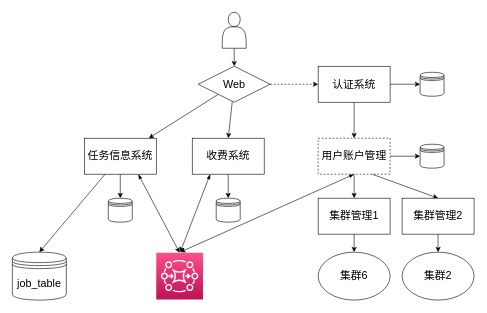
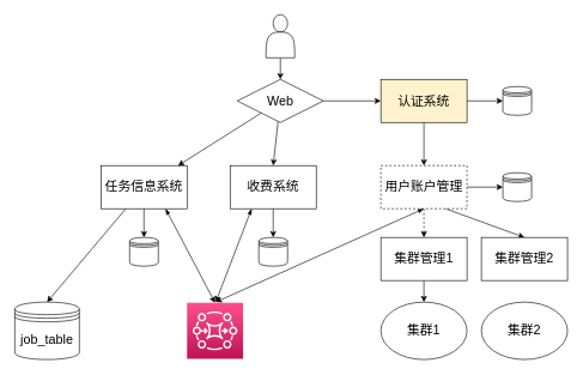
  <mxCell id="0" />
  <mxCell id="1" parent="0" />
  <mxCell id="2" value="" style="edgeStyle=none;html=1;" edge="1" parent="1" source="3" target="11"><mxGeometry relative="1" as="geometry" /></mxCell>
  <mxCell id="3" value="" style="shape=actor;whiteSpace=wrap;html=1;" vertex="1" parent="1"><mxGeometry x="370" y="20" width="40" height="60" as="geometry" /></mxCell>
  <mxCell id="4" style="edgeStyle=none;html=1;entryX=0.5;entryY=0;entryDx=0;entryDy=0;fontSize=18;" edge="1" parent="1" source="7" target="23"><mxGeometry relative="1" as="geometry" /></mxCell>
  <mxCell id="5" style="edgeStyle=none;html=1;fontSize=18;" edge="1" parent="1" source="7" target="24"><mxGeometry relative="1" as="geometry" /></mxCell>
  <mxCell id="6" style="html=1;exitX=0.75;exitY=1;exitDx=0;exitDy=0;entryX=0.5;entryY=0;entryDx=0;entryDy=0;entryPerimeter=0;startArrow=blockThin;startFill=1;" edge="1" parent="1" source="7" target="34"><mxGeometry relative="1" as="geometry" /></mxCell>
  <mxCell id="7" value="任务信息系统" style="whiteSpace=wrap;html=1;fontSize=18;" vertex="1" parent="1"><mxGeometry x="140" y="230" width="120" height="60" as="geometry" /></mxCell>
- <mxCell id="8" style="edgeStyle=none;html=1;fontSize=18;dashed=1;" edge="1" parent="1" source="11" target="22"><mxGeometry relative="1" as="geometry" /></mxCell>
+ <mxCell id="8" style="edgeStyle=none;html=1;fontSize=18;" edge="1" parent="1" source="11" target="22"><mxGeometry relative="1" as="geometry" /></mxCell>
  <mxCell id="9" style="edgeStyle=none;html=1;fontSize=18;" edge="1" parent="1" source="11" target="7"><mxGeometry relative="1" as="geometry" /></mxCell>
  <mxCell id="10" style="edgeStyle=none;html=1;entryX=0.5;entryY=0;entryDx=0;entryDy=0;fontSize=18;" edge="1" parent="1" source="11" target="14"><mxGeometry relative="1" as="geometry" /></mxCell>
  <mxCell id="11" value="Web&lt;br style=&quot;font-size: 18px;&quot;&gt;" style="rhombus;whiteSpace=wrap;html=1;fontSize=18;" vertex="1" parent="1"><mxGeometry x="330" y="110" width="120" height="60" as="geometry" /></mxCell>
  <mxCell id="12" style="edgeStyle=none;html=1;exitX=0.5;exitY=1;exitDx=0;exitDy=0;entryX=0.5;entryY=0;entryDx=0;entryDy=0;fontSize=18;" edge="1" parent="1" source="14" target="25"><mxGeometry relative="1" as="geometry" /></mxCell>
  <mxCell id="13" style="edgeStyle=none;html=1;exitX=0.25;exitY=1;exitDx=0;exitDy=0;startArrow=blockThin;startFill=1;" edge="1" parent="1" source="14"><mxGeometry relative="1" as="geometry"><mxPoint x="300" y="420" as="targetPoint" /></mxGeometry></mxCell>
  <mxCell id="14" value="&lt;font style=&quot;font-size: 18px&quot;&gt;收费系统&lt;/font&gt;" style="whiteSpace=wrap;html=1;" vertex="1" parent="1"><mxGeometry x="320" y="230" width="120" height="60" as="geometry" /></mxCell>
  <mxCell id="15" style="edgeStyle=none;html=1;fontSize=18;" edge="1" parent="1" source="19" target="26"><mxGeometry relative="1" as="geometry" /></mxCell>
- <mxCell id="16" style="edgeStyle=none;html=1;entryX=0.5;entryY=0;entryDx=0;entryDy=0;fontSize=18;" edge="1" parent="1" source="19" target="29"><mxGeometry relative="1" as="geometry" /></mxCell>
+ <mxCell id="16" style="edgeStyle=none;html=1;entryX=0.5;entryY=0;entryDx=0;entryDy=0;fontSize=18;dashed=1;" edge="1" parent="1" source="19" target="29"><mxGeometry relative="1" as="geometry" /></mxCell>
  <mxCell id="17" style="edgeStyle=none;html=1;exitX=0.75;exitY=1;exitDx=0;exitDy=0;entryX=0.5;entryY=0;entryDx=0;entryDy=0;fontSize=18;" edge="1" parent="1" source="19" target="31"><mxGeometry relative="1" as="geometry" /></mxCell>
  <mxCell id="18" style="edgeStyle=none;html=1;exitX=0.5;exitY=1;exitDx=0;exitDy=0;startArrow=blockThin;startFill=1;" edge="1" parent="1" source="19"><mxGeometry relative="1" as="geometry"><mxPoint x="300" y="420" as="targetPoint" /></mxGeometry></mxCell>
  <mxCell id="19" value="&lt;font style=&quot;font-size: 18px&quot;&gt;用户账户管理&lt;/font&gt;" style="whiteSpace=wrap;html=1;dashed=1;" vertex="1" parent="1"><mxGeometry x="530" y="230" width="120" height="60" as="geometry" /></mxCell>
  <mxCell id="20" style="edgeStyle=none;html=1;fontSize=18;" edge="1" parent="1" source="22" target="19"><mxGeometry relative="1" as="geometry" /></mxCell>
  <mxCell id="21" style="edgeStyle=none;html=1;exitX=1;exitY=0.5;exitDx=0;exitDy=0;entryX=0;entryY=0.5;entryDx=0;entryDy=0;fontSize=18;" edge="1" parent="1" source="22" target="27"><mxGeometry relative="1" as="geometry" /></mxCell>
- <mxCell id="22" value="认证系统" style="whiteSpace=wrap;html=1;fontSize=18;" vertex="1" parent="1"><mxGeometry x="530" y="110" width="120" height="60" as="geometry" /></mxCell>
+ <mxCell id="22" value="认证系统" style="whiteSpace=wrap;html=1;fontSize=18;fillColor=#fff2cc;" vertex="1" parent="1"><mxGeometry x="530" y="110" width="120" height="60" as="geometry" /></mxCell>
  <mxCell id="23" value="job_table" style="shape=datastore;whiteSpace=wrap;html=1;fontSize=18;" vertex="1" parent="1"><mxGeometry x="20" y="420" width="90" height="80" as="geometry" /></mxCell>
  <mxCell id="24" value="" style="shape=datastore;whiteSpace=wrap;html=1;fontSize=18;" vertex="1" parent="1"><mxGeometry x="180" y="330" width="40" height="40" as="geometry" /></mxCell>
  <mxCell id="25" value="" style="shape=datastore;whiteSpace=wrap;html=1;fontSize=18;" vertex="1" parent="1"><mxGeometry x="360" y="330" width="40" height="40" as="geometry" /></mxCell>
  <mxCell id="26" value="" style="shape=datastore;whiteSpace=wrap;html=1;fontSize=18;" vertex="1" parent="1"><mxGeometry x="700" y="240" width="40" height="40" as="geometry" /></mxCell>
  <mxCell id="27" value="" style="shape=datastore;whiteSpace=wrap;html=1;fontSize=18;" vertex="1" parent="1"><mxGeometry x="700" y="120" width="40" height="40" as="geometry" /></mxCell>
  <mxCell id="28" style="edgeStyle=none;html=1;fontSize=18;" edge="1" parent="1" source="29" target="32"><mxGeometry relative="1" as="geometry" /></mxCell>
  <mxCell id="29" value="集群管理1" style="whiteSpace=wrap;html=1;fontSize=18;" vertex="1" parent="1"><mxGeometry x="530" y="330" width="120" height="60" as="geometry" /></mxCell>
- <mxCell id="30" style="edgeStyle=none;html=1;entryX=0.5;entryY=0;entryDx=0;entryDy=0;fontSize=18;" edge="1" parent="1" source="31" target="33"><mxGeometry relative="1" as="geometry" /></mxCell>
  <mxCell id="31" value="集群管理2" style="whiteSpace=wrap;html=1;fontSize=18;" vertex="1" parent="1"><mxGeometry x="670" y="330" width="120" height="60" as="geometry" /></mxCell>
- <mxCell id="32" value="集群6" style="ellipse;whiteSpace=wrap;html=1;fontSize=18;" vertex="1" parent="1"><mxGeometry x="530" y="420" width="120" height="80" as="geometry" /></mxCell>
+ <mxCell id="32" value="集群1" style="ellipse;whiteSpace=wrap;html=1;fontSize=18;" vertex="1" parent="1"><mxGeometry x="530" y="420" width="120" height="80" as="geometry" /></mxCell>
  <mxCell id="33" value="集群2" style="ellipse;whiteSpace=wrap;html=1;fontSize=18;" vertex="1" parent="1"><mxGeometry x="670" y="420" width="120" height="80" as="geometry" /></mxCell>
  <mxCell id="34" value="" style="points=[[0,0,0],[0.25,0,0],[0.5,0,0],[0.75,0,0],[1,0,0],[0,1,0],[0.25,1,0],[0.5,1,0],[0.75,1,0],[1,1,0],[0,0.25,0],[0,0.5,0],[0,0.75,0],[1,0.25,0],[1,0.5,0],[1,0.75,0]];outlineConnect=0;fontColor=#232F3E;gradientColor=#FF4F8B;gradientDirection=north;fillColor=#BC1356;strokeColor=#ffffff;dashed=0;verticalLabelPosition=bottom;verticalAlign=top;align=center;html=1;fontSize=12;fontStyle=0;aspect=fixed;shape=mxgraph.aws4.resourceIcon;resIcon=mxgraph.aws4.mq;" vertex="1" parent="1"><mxGeometry x="260" y="421" width="78" height="78" as="geometry" /></mxCell>
